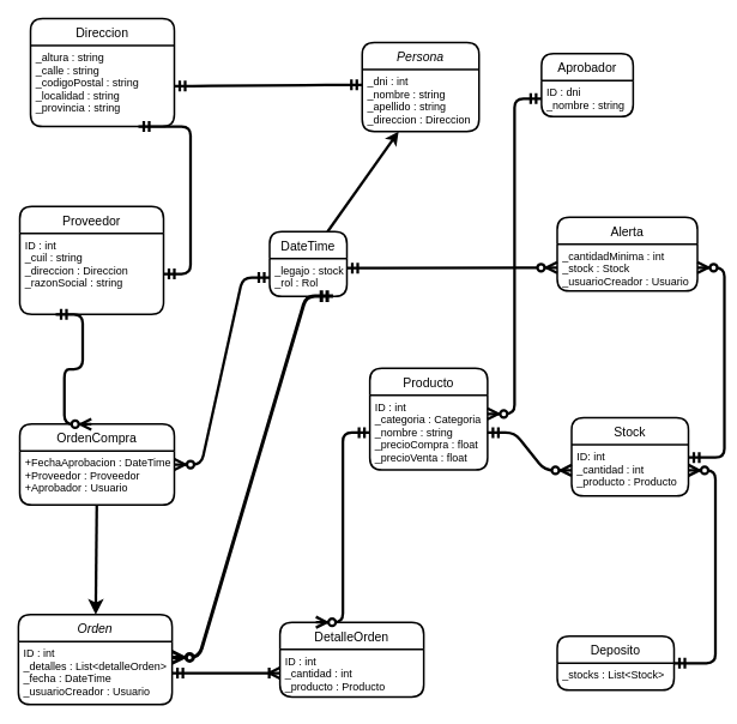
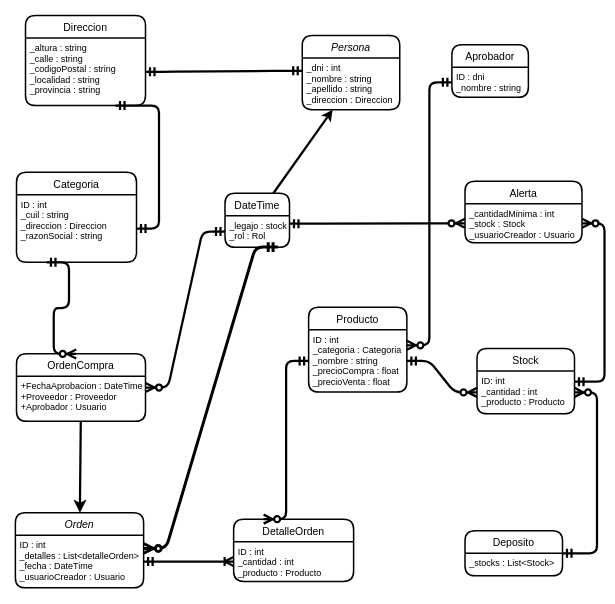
  <mxCell id="0" />
  <mxCell id="1" parent="0" />
  <mxCell id="2" value="Orden" style="swimlane;childLayout=stackLayout;horizontal=1;startSize=30;horizontalStack=0;rounded=1;fontSize=14;fontStyle=2;strokeWidth=2;resizeParent=0;resizeLast=1;shadow=0;dashed=0;align=center;" parent="1" vertex="1"><mxGeometry x="20" y="683" width="171" height="100" as="geometry"><mxRectangle x="40" y="350" width="70" height="30" as="alternateBounds" /></mxGeometry></mxCell>
  <mxCell id="3" value="ID : int&#10;_detalles : List&lt;detalleOrden&gt;&#10;_fecha : DateTime&#10;_usuarioCreador : Usuario" style="align=left;strokeColor=none;fillColor=none;spacingLeft=4;fontSize=12;verticalAlign=top;resizable=0;rotatable=0;part=1;" parent="2" vertex="1"><mxGeometry y="30" width="171" height="70" as="geometry" /></mxCell>
  <mxCell id="4" value="Persona" style="swimlane;childLayout=stackLayout;horizontal=1;startSize=30;horizontalStack=0;rounded=1;fontSize=14;fontStyle=2;strokeWidth=2;resizeParent=0;resizeLast=1;shadow=0;dashed=0;align=center;" parent="1" vertex="1"><mxGeometry x="402.5" y="46.5" width="130" height="99" as="geometry" /></mxCell>
  <mxCell id="5" value="_dni : int&#10;_nombre : string&#10;_apellido : string&#10;_direccion : Direccion" style="align=left;strokeColor=none;fillColor=none;spacingLeft=4;fontSize=12;verticalAlign=top;resizable=0;rotatable=0;part=1;" parent="4" vertex="1"><mxGeometry y="30" width="130" height="69" as="geometry" /></mxCell>
  <mxCell id="6" value="OrdenCompra" style="swimlane;childLayout=stackLayout;horizontal=1;startSize=30;horizontalStack=0;rounded=1;fontSize=14;fontStyle=0;strokeWidth=2;resizeParent=0;resizeLast=1;shadow=0;dashed=0;align=center;" parent="1" vertex="1"><mxGeometry x="21.5" y="471" width="172" height="90" as="geometry" /></mxCell>
  <mxCell id="7" value="+FechaAprobacion : DateTime&#10;+Proveedor : Proveedor&#10;+Aprobador : Usuario" style="align=left;strokeColor=none;fillColor=none;spacingLeft=4;fontSize=12;verticalAlign=top;resizable=0;rotatable=0;part=1;" parent="6" vertex="1"><mxGeometry y="30" width="172" height="60" as="geometry" /></mxCell>
  <mxCell id="8" value="DetalleOrden" style="swimlane;childLayout=stackLayout;horizontal=1;startSize=30;horizontalStack=0;rounded=1;fontSize=14;fontStyle=0;strokeWidth=2;resizeParent=0;resizeLast=1;shadow=0;dashed=0;align=center;" parent="1" vertex="1"><mxGeometry x="311" y="691.5" width="160" height="83" as="geometry" /></mxCell>
  <mxCell id="9" value="ID : int&#10;_cantidad : int&#10;_producto : Producto" style="align=left;strokeColor=none;fillColor=none;spacingLeft=4;fontSize=12;verticalAlign=top;resizable=0;rotatable=0;part=1;" parent="8" vertex="1"><mxGeometry y="30" width="160" height="53" as="geometry" /></mxCell>
  <mxCell id="10" value="Producto" style="swimlane;childLayout=stackLayout;horizontal=1;startSize=30;horizontalStack=0;rounded=1;fontSize=14;fontStyle=0;strokeWidth=2;resizeParent=0;resizeLast=1;shadow=0;dashed=0;align=center;" parent="1" vertex="1"><mxGeometry x="411" y="409" width="131" height="113" as="geometry" /></mxCell>
  <mxCell id="11" value="ID : int&#10;_categoria : Categoria&#10;_nombre : string&#10;_precioCompra : float&#10;_precioVenta : float&#10;" style="align=left;strokeColor=none;fillColor=none;spacingLeft=4;fontSize=12;verticalAlign=top;resizable=0;rotatable=0;part=1;" parent="10" vertex="1"><mxGeometry y="30" width="131" height="83" as="geometry" /></mxCell>
  <mxCell id="12" value="" style="edgeStyle=entityRelationEdgeStyle;fontSize=12;html=1;endArrow=ERoneToMany;startArrow=ERmandOne;entryX=0;entryY=0.5;entryDx=0;entryDy=0;strokeWidth=3;endSize=8;startSize=8;" parent="1" source="3" target="9" edge="1"><mxGeometry width="100" height="100" relative="1" as="geometry"><mxPoint x="100.5" y="488" as="sourcePoint" /><mxPoint x="561.5" y="197" as="targetPoint" /></mxGeometry></mxCell>
  <mxCell id="13" value="Aprobador" style="swimlane;childLayout=stackLayout;horizontal=1;startSize=30;horizontalStack=0;rounded=1;fontSize=14;fontStyle=0;strokeWidth=2;resizeParent=0;resizeLast=1;shadow=0;dashed=0;align=center;" parent="1" vertex="1"><mxGeometry x="602" y="59" width="102" height="70" as="geometry" /></mxCell>
  <mxCell id="14" value="ID : dni&#10;_nombre : string" style="align=left;strokeColor=none;fillColor=none;spacingLeft=4;fontSize=12;verticalAlign=top;resizable=0;rotatable=0;part=1;" parent="13" vertex="1"><mxGeometry y="30" width="102" height="40" as="geometry" /></mxCell>
  <mxCell id="15" value="Alerta" style="swimlane;childLayout=stackLayout;horizontal=1;startSize=30;horizontalStack=0;rounded=1;fontSize=14;fontStyle=0;strokeWidth=2;resizeParent=0;resizeLast=1;shadow=0;dashed=0;align=center;" parent="1" vertex="1"><mxGeometry x="619.5" y="241" width="156" height="82" as="geometry" /></mxCell>
  <mxCell id="16" value="_cantidadMinima : int&#10;_stock : Stock&#10;_usuarioCreador : Usuario" style="align=left;strokeColor=none;fillColor=none;spacingLeft=4;fontSize=12;verticalAlign=top;resizable=0;rotatable=0;part=1;" parent="15" vertex="1"><mxGeometry y="30" width="156" height="52" as="geometry" /></mxCell>
  <mxCell id="17" value="Deposito" style="swimlane;childLayout=stackLayout;horizontal=1;startSize=30;horizontalStack=0;rounded=1;fontSize=14;fontStyle=0;strokeWidth=2;resizeParent=0;resizeLast=1;shadow=0;dashed=0;align=center;" parent="1" vertex="1"><mxGeometry x="619.5" y="707" width="130" height="60" as="geometry" /></mxCell>
  <mxCell id="18" value="_stocks : List&lt;Stock&gt;" style="align=left;strokeColor=none;fillColor=none;spacingLeft=4;fontSize=12;verticalAlign=top;resizable=0;rotatable=0;part=1;" parent="17" vertex="1"><mxGeometry y="30" width="130" height="30" as="geometry" /></mxCell>
  <mxCell id="19" value="Stock" style="swimlane;childLayout=stackLayout;horizontal=1;startSize=30;horizontalStack=0;rounded=1;fontSize=14;fontStyle=0;strokeWidth=2;resizeParent=0;resizeLast=1;shadow=0;dashed=0;align=center;" parent="1" vertex="1"><mxGeometry x="635.5" y="464" width="130" height="87" as="geometry" /></mxCell>
  <mxCell id="20" value="ID: int&#10;_cantidad : int&#10;_producto : Producto" style="align=left;strokeColor=none;fillColor=none;spacingLeft=4;fontSize=12;verticalAlign=top;resizable=0;rotatable=0;part=1;" parent="19" vertex="1"><mxGeometry y="30" width="130" height="57" as="geometry" /></mxCell>
- <mxCell id="21" value="Proveedor" style="swimlane;childLayout=stackLayout;horizontal=1;startSize=30;horizontalStack=0;rounded=1;fontSize=14;fontStyle=0;strokeWidth=2;resizeParent=0;resizeLast=1;shadow=0;dashed=0;align=center;" parent="1" vertex="1"><mxGeometry x="21.5" y="229" width="160" height="120" as="geometry" /></mxCell>
+ <mxCell id="21" value="Categoria" style="swimlane;childLayout=stackLayout;horizontal=1;startSize=30;horizontalStack=0;rounded=1;fontSize=14;fontStyle=0;strokeWidth=2;resizeParent=0;resizeLast=1;shadow=0;dashed=0;align=center;" parent="1" vertex="1"><mxGeometry x="21.5" y="229" width="160" height="120" as="geometry" /></mxCell>
  <mxCell id="22" value="ID : int&#10;_cuil : string&#10;_direccion : Direccion&#10;_razonSocial : string" style="align=left;strokeColor=none;fillColor=none;spacingLeft=4;fontSize=12;verticalAlign=top;resizable=0;rotatable=0;part=1;" parent="21" vertex="1"><mxGeometry y="30" width="160" height="90" as="geometry" /></mxCell>
  <mxCell id="23" value="Direccion" style="swimlane;childLayout=stackLayout;horizontal=1;startSize=30;horizontalStack=0;rounded=1;fontSize=14;fontStyle=0;strokeWidth=2;resizeParent=0;resizeLast=1;shadow=0;dashed=0;align=center;" parent="1" vertex="1"><mxGeometry x="33.5" y="20" width="160" height="120" as="geometry" /></mxCell>
  <mxCell id="24" value="_altura : string&#10;_calle : string&#10;_codigoPostal : string&#10;_localidad : string&#10;_provincia : string" style="align=left;strokeColor=none;fillColor=none;spacingLeft=4;fontSize=12;verticalAlign=top;resizable=0;rotatable=0;part=1;" parent="23" vertex="1"><mxGeometry y="30" width="160" height="90" as="geometry" /></mxCell>
  <mxCell id="25" value="" style="edgeStyle=entityRelationEdgeStyle;fontSize=12;html=1;endArrow=ERzeroToMany;startArrow=ERmandOne;exitX=0;exitY=0.5;exitDx=0;exitDy=0;entryX=1;entryY=0.25;entryDx=0;entryDy=0;strokeWidth=3;endSize=8;startSize=8;" parent="1" source="14" target="11" edge="1"><mxGeometry width="100" height="100" relative="1" as="geometry"><mxPoint x="461.5" y="377" as="sourcePoint" /><mxPoint x="512.5" y="147" as="targetPoint" /></mxGeometry></mxCell>
  <mxCell id="26" value="" style="edgeStyle=entityRelationEdgeStyle;fontSize=12;html=1;endArrow=ERzeroToMany;startArrow=ERmandOne;exitX=0.25;exitY=1;exitDx=0;exitDy=0;entryX=0.463;entryY=0.002;entryDx=0;entryDy=0;entryPerimeter=0;strokeWidth=3;endSize=8;startSize=8;" parent="1" source="22" target="6" edge="1"><mxGeometry width="100" height="100" relative="1" as="geometry"><mxPoint x="63.5" y="456" as="sourcePoint" /><mxPoint x="103.5" y="459" as="targetPoint" /></mxGeometry></mxCell>
  <mxCell id="27" value="" style="edgeStyle=entityRelationEdgeStyle;fontSize=12;html=1;endArrow=ERmandOne;startArrow=ERmandOne;entryX=0.75;entryY=1;entryDx=0;entryDy=0;strokeWidth=3;endSize=8;startSize=8;" parent="1" source="22" target="24" edge="1"><mxGeometry width="100" height="100" relative="1" as="geometry"><mxPoint x="61.5" y="231" as="sourcePoint" /><mxPoint x="293.5" y="138" as="targetPoint" /></mxGeometry></mxCell>
  <mxCell id="28" value="" style="edgeStyle=entityRelationEdgeStyle;fontSize=12;html=1;endArrow=ERmandOne;startArrow=ERmandOne;entryX=0;entryY=0.25;entryDx=0;entryDy=0;exitX=1;exitY=0.5;exitDx=0;exitDy=0;strokeWidth=3;endSize=8;startSize=8;" parent="1" source="24" target="5" edge="1"><mxGeometry width="100" height="100" relative="1" as="geometry"><mxPoint x="461.5" y="297" as="sourcePoint" /><mxPoint x="561.5" y="197" as="targetPoint" /></mxGeometry></mxCell>
  <mxCell id="29" value="DateTime" style="swimlane;childLayout=stackLayout;horizontal=1;startSize=30;horizontalStack=0;rounded=1;fontSize=14;fontStyle=0;strokeWidth=2;resizeParent=0;resizeLast=1;shadow=0;dashed=0;align=center;" parent="1" vertex="1"><mxGeometry x="299.5" y="257" width="86" height="72" as="geometry" /></mxCell>
  <mxCell id="30" value="_legajo : stock&#10;_rol : Rol" style="align=left;strokeColor=none;fillColor=none;spacingLeft=4;fontSize=12;verticalAlign=top;resizable=0;rotatable=0;part=1;" parent="29" vertex="1"><mxGeometry y="30" width="86" height="42" as="geometry" /></mxCell>
  <mxCell id="31" value="" style="edgeStyle=entityRelationEdgeStyle;fontSize=12;html=1;endArrow=ERzeroToMany;startArrow=ERmandOne;exitX=0;exitY=0.5;exitDx=0;exitDy=0;entryX=1;entryY=0.25;entryDx=0;entryDy=0;strokeWidth=3;endSize=8;startSize=8;" parent="1" source="30" target="7" edge="1"><mxGeometry width="100" height="100" relative="1" as="geometry"><mxPoint x="461.5" y="457" as="sourcePoint" /><mxPoint x="561.5" y="357" as="targetPoint" /></mxGeometry></mxCell>
  <mxCell id="32" value="" style="edgeStyle=entityRelationEdgeStyle;fontSize=12;html=1;endArrow=ERzeroToMany;startArrow=ERmandOne;exitX=0.821;exitY=0.995;exitDx=0;exitDy=0;entryX=1;entryY=0.25;entryDx=0;entryDy=0;exitPerimeter=0;strokeWidth=4;endSize=8;startSize=8;" parent="1" source="30" target="3" edge="1"><mxGeometry width="100" height="100" relative="1" as="geometry"><mxPoint x="461.5" y="537" as="sourcePoint" /><mxPoint x="561.5" y="437" as="targetPoint" /></mxGeometry></mxCell>
  <mxCell id="33" value="" style="edgeStyle=entityRelationEdgeStyle;fontSize=12;html=1;endArrow=ERzeroToMany;startArrow=ERmandOne;entryX=0.25;entryY=0;entryDx=0;entryDy=0;strokeWidth=3;endSize=8;startSize=8;" parent="1" source="11" target="8" edge="1"><mxGeometry width="100" height="100" relative="1" as="geometry"><mxPoint x="310.5" y="526" as="sourcePoint" /><mxPoint x="310.74" y="691.168" as="targetPoint" /></mxGeometry></mxCell>
  <mxCell id="34" value="" style="edgeStyle=entityRelationEdgeStyle;fontSize=12;html=1;endArrow=ERzeroToMany;startArrow=ERmandOne;entryX=0;entryY=0.5;entryDx=0;entryDy=0;exitX=1;exitY=0.25;exitDx=0;exitDy=0;strokeWidth=3;endSize=8;startSize=8;" parent="1" source="30" target="16" edge="1"><mxGeometry width="100" height="100" relative="1" as="geometry"><mxPoint x="461.5" y="457" as="sourcePoint" /><mxPoint x="561.5" y="357" as="targetPoint" /></mxGeometry></mxCell>
  <mxCell id="35" value="" style="edgeStyle=entityRelationEdgeStyle;fontSize=12;html=1;endArrow=ERzeroToMany;startArrow=ERmandOne;entryX=0;entryY=0.5;entryDx=0;entryDy=0;strokeWidth=3;targetPerimeterSpacing=0;endSize=8;startSize=8;" parent="1" source="11" target="20" edge="1"><mxGeometry width="100" height="100" relative="1" as="geometry"><mxPoint x="461.5" y="457" as="sourcePoint" /><mxPoint x="561.5" y="357" as="targetPoint" /></mxGeometry></mxCell>
  <mxCell id="36" value="" style="edgeStyle=entityRelationEdgeStyle;fontSize=12;html=1;endArrow=ERzeroToMany;startArrow=ERmandOne;strokeWidth=3;endSize=8;startSize=8;" parent="1" source="17" target="20" edge="1"><mxGeometry width="100" height="100" relative="1" as="geometry"><mxPoint x="613.5" y="618" as="sourcePoint" /><mxPoint x="561.5" y="437" as="targetPoint" /></mxGeometry></mxCell>
  <mxCell id="37" value="" style="edgeStyle=entityRelationEdgeStyle;fontSize=12;html=1;endArrow=ERzeroToMany;startArrow=ERmandOne;exitX=1;exitY=0.25;exitDx=0;exitDy=0;strokeWidth=3;endSize=8;startSize=8;" parent="1" source="20" target="16" edge="1"><mxGeometry width="100" height="100" relative="1" as="geometry"><mxPoint x="461.5" y="457" as="sourcePoint" /><mxPoint x="748.5" y="342" as="targetPoint" /></mxGeometry></mxCell>
  <mxCell id="38" value="" style="endArrow=classic;html=1;exitX=0.75;exitY=0;exitDx=0;exitDy=0;strokeWidth=3;" edge="1" parent="1" source="29" target="5"><mxGeometry width="50" height="50" relative="1" as="geometry"><mxPoint x="395.5" y="258" as="sourcePoint" /><mxPoint x="439.5" y="175" as="targetPoint" /></mxGeometry></mxCell>
  <mxCell id="39" value="" style="endArrow=classic;html=1;strokeWidth=3;endSize=8;startSize=8;" edge="1" parent="1" source="7" target="2"><mxGeometry width="50" height="50" relative="1" as="geometry"><mxPoint x="395.5" y="427" as="sourcePoint" /><mxPoint x="445.5" y="377" as="targetPoint" /></mxGeometry></mxCell>
